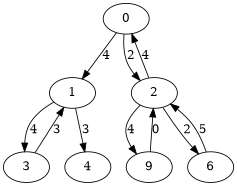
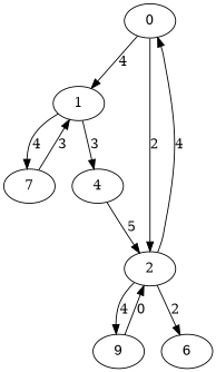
  strict digraph {
    0
    1
    2
-   3
+   3 [label=7]
    4
    n6 [label=9]
    6
    0 -> 1 [label=4]
    0 -> 2 [label=2]
    1 -> 3 [label=4]
    1 -> 4 [label=3]
    2 -> 0 [label=4]
    2 -> n6 [label=4]
    2 -> 6 [label=2]
    3 -> 1 [label=3]
    n6 -> 2 [label=0]
-   6 -> 2 [label=5]
+   4 -> 2 [label=5]
  }
